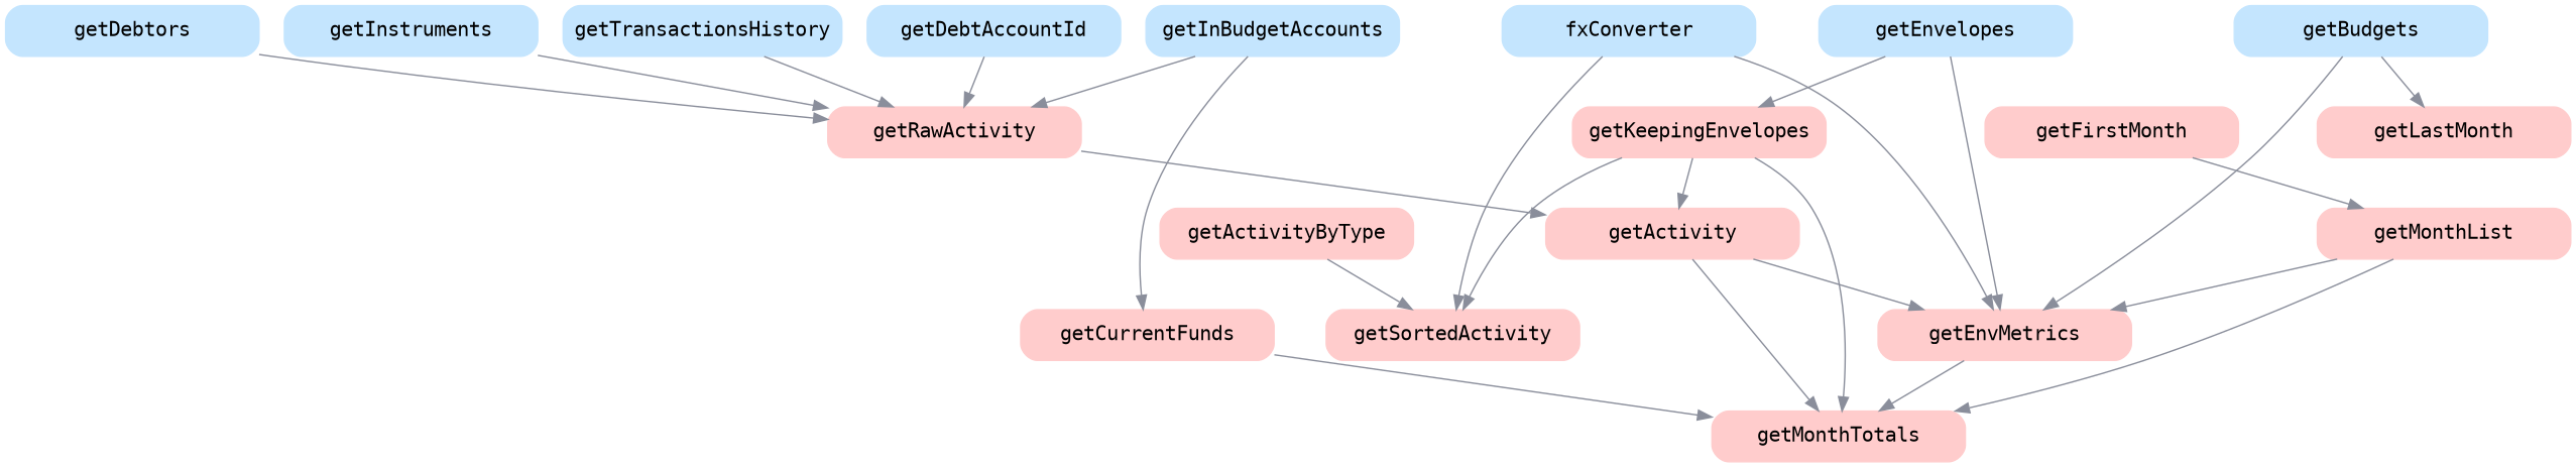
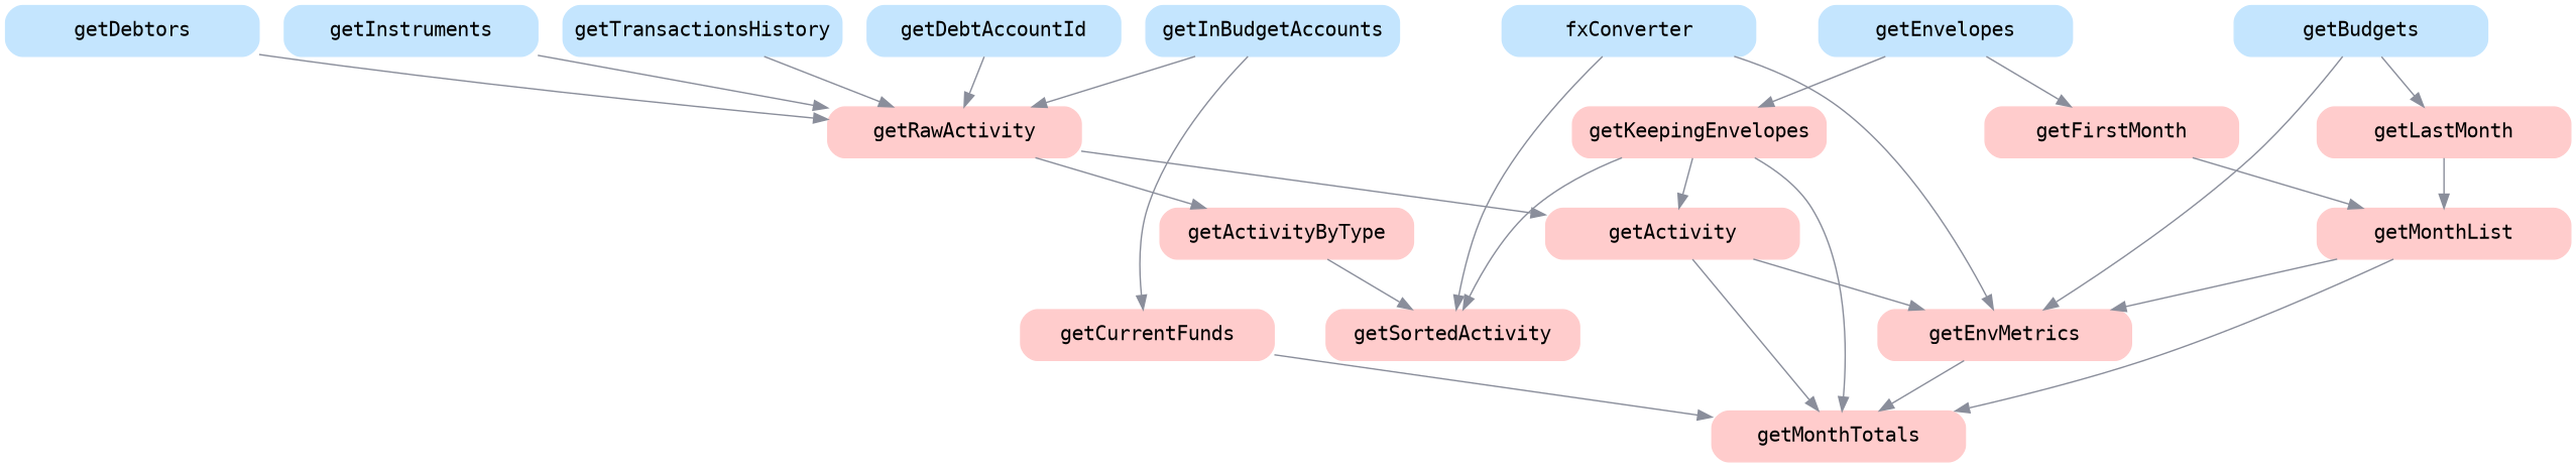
  digraph {
    rankdir=TB
    node [color="#ffcccc" fontname="'Fira Code', monospace" shape=box style="filled,rounded"]
    edge [color="#8a8e9b" fontname="'Fira Code', monospace"]
    getEnvelopes [color="#c4e5fe" width=2.5]
    getInBudgetAccounts [color="#c4e5fe" width=2.5]
    getTransactionsHistory [color="#c4e5fe" width=2.5]
    getBudgets [color="#c4e5fe" width=2.5]
    getDebtAccountId [color="#c4e5fe" width=2.5]
    getDebtors [color="#c4e5fe" width=2.5]
    getInstruments [color="#c4e5fe" width=2.5]
    fxConverter [color="#c4e5fe" width=2.5]
    getKeepingEnvelopes [width=2.5]
    getEnvMetrics [width=2.5]
    getCurrentFunds [width=2.5]
    getRawActivity [width=2.5]
    getFirstMonth [width=2.5]
    getLastMonth [width=2.5]
    getSortedActivity [width=2.5]
    getMonthTotals [width=2.5]
    getActivity [width=2.5]
    getMonthList [width=2.5]
    getActivityByType [width=2.5]
    subgraph sub_1 {
      rank=same
      getEnvelopes
      getInBudgetAccounts
      getTransactionsHistory
      getBudgets
      getDebtAccountId
      getDebtors
      getInstruments
      fxConverter
    }
    subgraph sub_2 {
      color="#e8e8e8"
      style="filled,rounded"
      getEnvelopes
      getInBudgetAccounts
      getTransactionsHistory
      getBudgets
      getDebtAccountId
      getDebtors
      getInstruments
      fxConverter
      getKeepingEnvelopes
      getEnvMetrics
      getCurrentFunds
      getRawActivity
      getFirstMonth
      getLastMonth
      getSortedActivity
      getMonthTotals
      getActivity
      getMonthList
      getActivityByType
    }
    getEnvelopes -> getKeepingEnvelopes
-   getEnvelopes -> getEnvMetrics
+   getEnvelopes -> getFirstMonth
    getInBudgetAccounts -> getCurrentFunds
    getInBudgetAccounts -> getRawActivity
    getTransactionsHistory -> getRawActivity
    getBudgets -> getEnvMetrics
    getBudgets -> getLastMonth
    getDebtAccountId -> getRawActivity
    getDebtors -> getRawActivity
    getInstruments -> getRawActivity
    fxConverter -> getEnvMetrics
    fxConverter -> getSortedActivity
    getKeepingEnvelopes -> getSortedActivity
    getKeepingEnvelopes -> getMonthTotals
    getKeepingEnvelopes -> getActivity
    getEnvMetrics -> getMonthTotals
    getCurrentFunds -> getMonthTotals
    getRawActivity -> getActivity
+   getRawActivity -> getActivityByType
    getFirstMonth -> getMonthList
+   getLastMonth -> getMonthList
    getActivity -> getEnvMetrics
    getActivity -> getMonthTotals
    getMonthList -> getEnvMetrics
    getMonthList -> getMonthTotals
    getActivityByType -> getSortedActivity
  }
